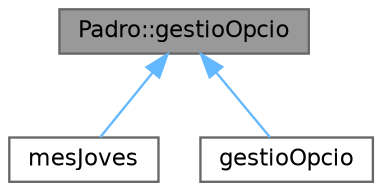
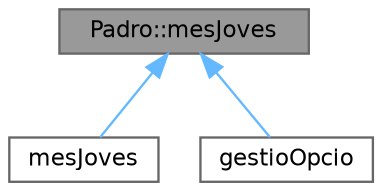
  digraph {
    rankdir=TB
    node [color=grey40 fillcolor=white fontname=Helvetica fontsize=10 shape=box style=filled]
    edge [color=steelblue1 dir=back fontname=Helvetica fontsize=10 labelfontname=Helvetica labelfontsize=10 style=solid]
-   n1 [color=gray40 fillcolor=grey60 fontcolor=black height=0.2 label="Padro::gestioOpcio" width=0.4]
+   n1 [color=gray40 fillcolor=grey60 fontcolor=black height=0.2 label="Padro::mesJoves" width=0.4]
    n2 [height=0.2 label=mesJoves width=0.4]
    n3 [height=0.2 label=gestioOpcio width=0.4]
    n1 -> n2
    n1 -> n3
  }
